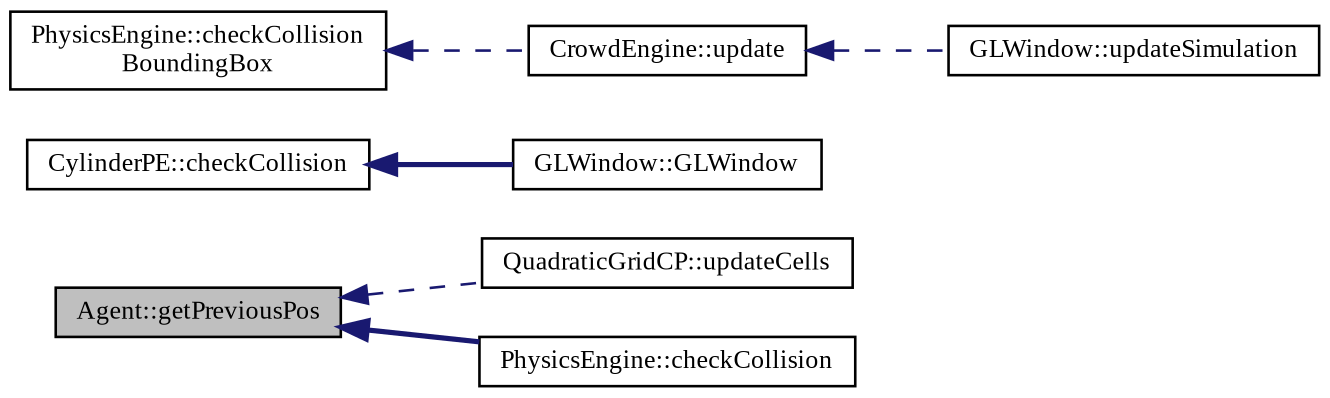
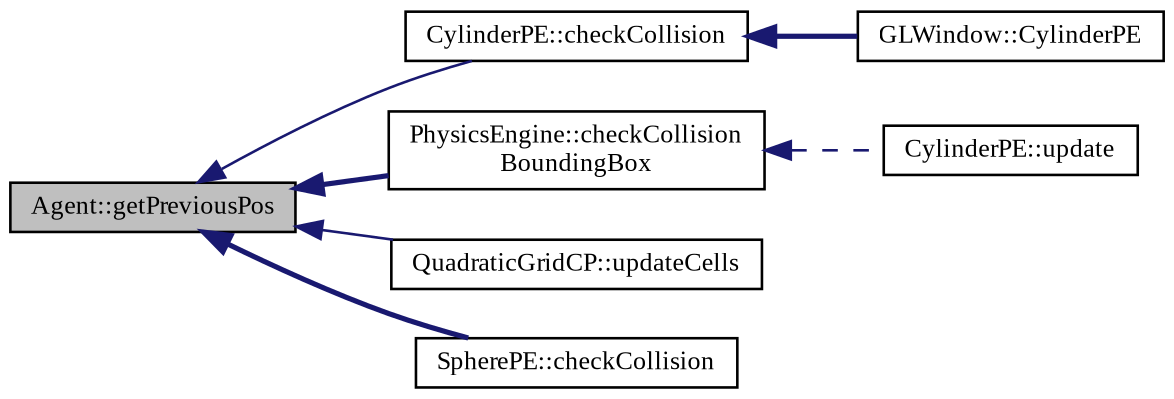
  digraph {
    fontname="Liberation Serif"
    rankdir=LR
    node [color=black fillcolor=white fontname="Liberation Serif" fontsize=10 shape=record style=filled]
    edge [color=midnightblue dir=back fontname="Liberation Serif" fontsize=10 labelfontname=FreeSans labelfontsize=10 style=bold]
    n1 [fillcolor=grey75 fontcolor=black height=0.2 label="Agent::getPreviousPos" width=0.4]
    n2 [height=0.2 label="CylinderPE::checkCollision" width=0.4]
    n3 [height=0.2 label="PhysicsEngine::checkCollision\lBoundingBox" width=0.4]
    n4 [height=0.2 label="QuadraticGridCP::updateCells" width=0.4]
-   n5 [height=0.2 label="PhysicsEngine::checkCollision" width=0.4]
-   n6 [height=0.2 label="GLWindow::GLWindow" width=0.4]
-   n7 [height=0.2 label="CrowdEngine::update" width=0.4]
-   n8 [height=0.2 label="GLWindow::updateSimulation" width=0.4]
-   n1 -> n4 [style=dashed]
+   n5 [height=0.2 label="SpherePE::checkCollision" width=0.4]
+   n6 [height=0.2 label="GLWindow::CylinderPE" width=0.4]
+   n7 [height=0.2 label="CylinderPE::update" width=0.4]
+   n1 -> n2 [style=solid]
+   n1 -> n3
+   n1 -> n4 [style=solid]
    n1 -> n5
    n2 -> n6
    n3 -> n7 [style=dashed]
-   n7 -> n8 [style=dashed]
  }
